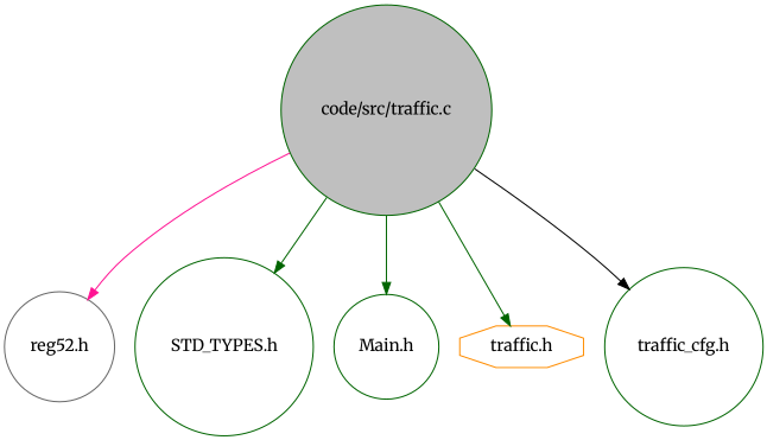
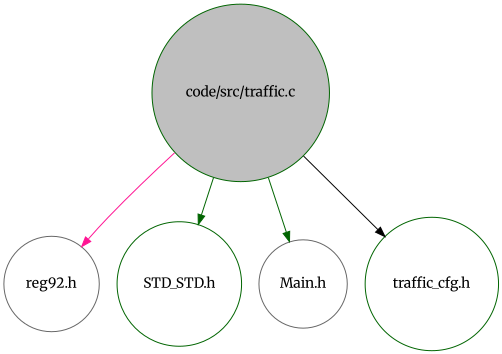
  digraph {
    fontname=Merriweather
    node [color=darkgreen fillcolor=white fontname=Merriweather fontsize=14 shape=circle style=filled]
    edge [color=darkgreen fontname=Merriweather fontsize=14 labelfontname=Helvetica labelfontsize=14 style=solid]
    n1 [fillcolor=grey75 fontcolor=black height=0.2 label="code/src/traffic.c" width=0.4]
-   n2 [color=gray40 height=0.2 label="reg52.h" width=0.4]
-   n3 [height=0.2 label="STD_TYPES.h" width=0.4]
-   n4 [height=0.2 label="Main.h" width=0.4]
-   n5 [color=darkorange height=0.2 label="traffic.h" shape=octagon width=0.4]
+   n2 [color=gray40 height=0.2 label="reg92.h" width=0.4]
+   n3 [height=0.2 label="STD_STD.h" width=0.4]
+   n4 [color=gray40 height=0.2 label="Main.h" width=0.4]
    n6 [height=0.2 label="traffic_cfg.h" width=0.4]
    n1 -> n2 [color=deeppink]
    n1 -> n3
    n1 -> n4
-   n1 -> n5
    n1 -> n6 [color=black]
  }
